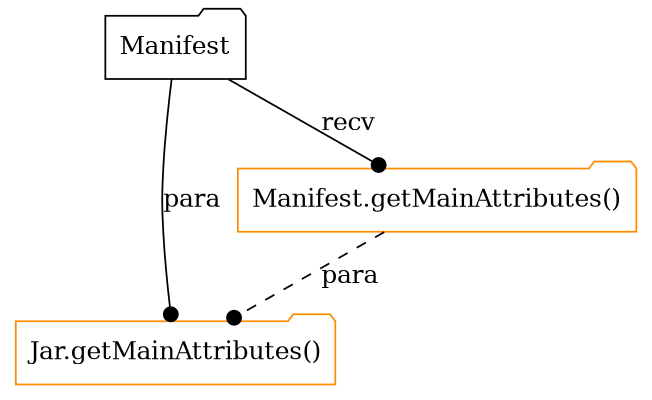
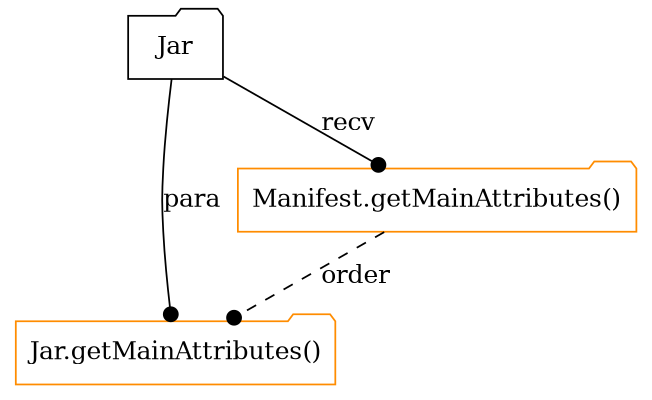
  digraph {
    node [color=darkorange shape=folder]
    edge [arrowhead=dot style=solid]
    n1 [label="Jar.getMainAttributes()"]
-   n2 [color=black label=Manifest]
+   n2 [color=black label=Jar]
    n3 [label="Manifest.getMainAttributes()"]
    n2 -> n1 [label=para]
    n2 -> n3 [label=recv]
-   n3 -> n1 [label=para style=dashed]
+   n3 -> n1 [label=order style=dashed]
  }
